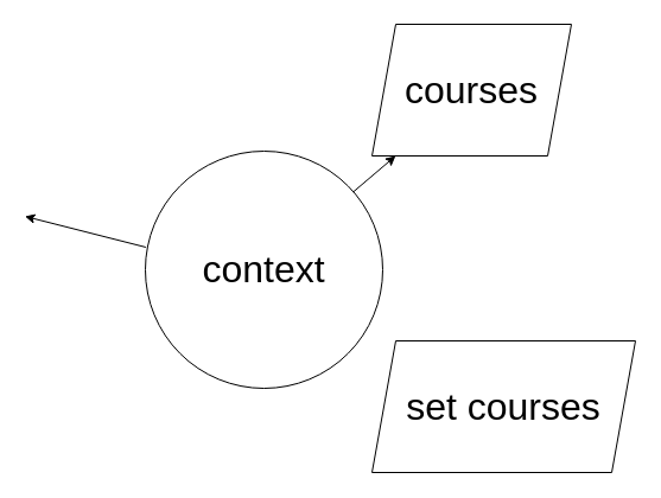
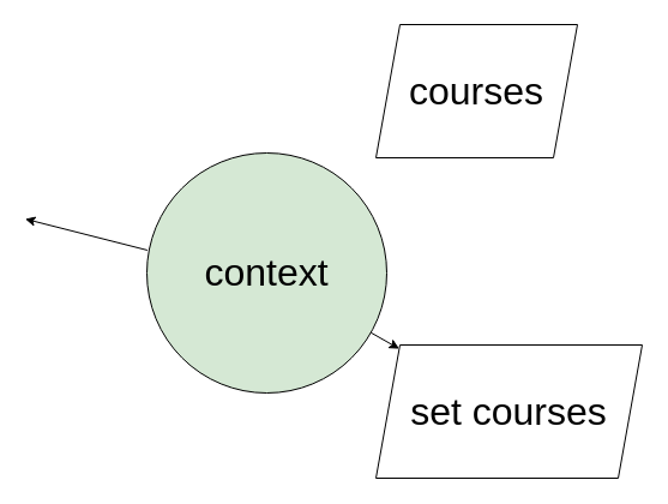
  <mxCell id="0" />
  <mxCell id="1" parent="0" />
- <mxCell id="2" value="&lt;font style=&quot;font-size: 32px;&quot;&gt;context&lt;/font&gt;" style="ellipse;whiteSpace=wrap;html=1;aspect=fixed;" vertex="1" parent="1"><mxGeometry x="122" y="127" width="200" height="200" as="geometry" /></mxCell>
- <mxCell id="3" value="" style="endArrow=classic;html=1;fontSize=32;" edge="1" parent="1" source="2" target="4"><mxGeometry width="50" height="50" relative="1" as="geometry"><mxPoint x="373" y="286" as="sourcePoint" /><mxPoint x="373" y="101" as="targetPoint" /></mxGeometry></mxCell>
+ <mxCell id="2" value="&lt;font style=&quot;font-size: 32px;&quot;&gt;context&lt;/font&gt;" style="ellipse;whiteSpace=wrap;html=1;aspect=fixed;fillColor=#d5e8d4;" vertex="1" parent="1"><mxGeometry x="122" y="127" width="200" height="200" as="geometry" /></mxCell>
+ <mxCell id="3" value="" style="endArrow=classic;html=1;fontSize=32;" edge="1" parent="1" source="2" target="5"><mxGeometry width="50" height="50" relative="1" as="geometry"><mxPoint x="373" y="286" as="sourcePoint" /><mxPoint x="373" y="101" as="targetPoint" /></mxGeometry></mxCell>
  <mxCell id="4" value="courses" style="shape=parallelogram;perimeter=parallelogramPerimeter;whiteSpace=wrap;html=1;fixedSize=1;fontSize=32;" vertex="1" parent="1"><mxGeometry x="313" y="20" width="168" height="111" as="geometry" /></mxCell>
  <mxCell id="5" value="set courses" style="shape=parallelogram;perimeter=parallelogramPerimeter;whiteSpace=wrap;html=1;fixedSize=1;fontSize=32;" vertex="1" parent="1"><mxGeometry x="313" y="287" width="222" height="111" as="geometry" /></mxCell>
  <mxCell id="6" value="" style="endArrow=classic;html=1;fontSize=32;exitX=0.002;exitY=0.405;exitDx=0;exitDy=0;exitPerimeter=0;" edge="1" parent="1" source="2"><mxGeometry width="50" height="50" relative="1" as="geometry"><mxPoint x="319" y="286" as="sourcePoint" /><mxPoint x="20.519" y="182" as="targetPoint" /></mxGeometry></mxCell>
